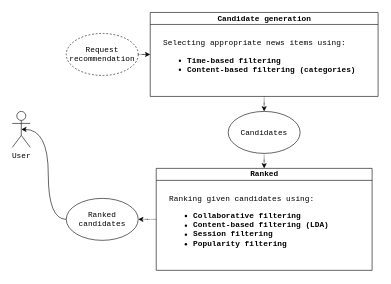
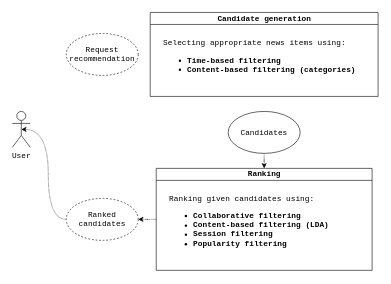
  <mxCell id="0" />
  <mxCell id="1" parent="0" />
- <mxCell id="2" style="edgeStyle=orthogonalEdgeStyle;curved=1;orthogonalLoop=1;jettySize=auto;html=1;entryX=0;entryY=0.5;entryDx=0;entryDy=0;dashed=0;dashPattern=1 1;fontFamily=Courier New;fontSize=13;startArrow=classic;startFill=1;endArrow=none;endFill=0;exitX=0.5;exitY=0.5;exitDx=0;exitDy=0;exitPerimeter=0;" parent="1" source="3" target="9" edge="1"><mxGeometry relative="1" as="geometry" /></mxCell>
+ <mxCell id="2" style="edgeStyle=orthogonalEdgeStyle;curved=1;orthogonalLoop=1;jettySize=auto;html=1;entryX=0;entryY=0.5;entryDx=0;entryDy=0;dashed=1;dashPattern=1 1;fontFamily=Courier New;fontSize=13;startArrow=classic;startFill=1;endArrow=none;endFill=0;exitX=0.5;exitY=0.5;exitDx=0;exitDy=0;exitPerimeter=0;" parent="1" source="3" target="9" edge="1"><mxGeometry relative="1" as="geometry" /></mxCell>
  <mxCell id="3" value="User&lt;br style=&quot;font-size: 13px;&quot;&gt;" style="shape=umlActor;verticalLabelPosition=bottom;verticalAlign=top;html=1;outlineConnect=0;fontFamily=Courier New;fontSize=13;" parent="1" vertex="1"><mxGeometry x="20" y="185" width="30" height="60" as="geometry" /></mxCell>
- <mxCell id="4" style="edgeStyle=orthogonalEdgeStyle;curved=1;orthogonalLoop=1;jettySize=auto;html=1;dashed=1;dashPattern=1 1;fontFamily=Courier New;fontSize=13;" parent="1" source="5" target="14" edge="1"><mxGeometry relative="1" as="geometry" /></mxCell>
  <mxCell id="5" value="Candidate generation" style="swimlane;html=1;startSize=20;horizontal=1;childLayout=flowLayout;flowOrientation=north;resizable=0;interRankCellSpacing=50;containerType=tree;fontFamily=Courier New;fontSize=13;" parent="1" vertex="1"><mxGeometry x="250" y="20" width="380" height="140" as="geometry" /></mxCell>
  <mxCell id="6" value="Selecting appropriate news items using:&lt;br style=&quot;font-size: 13px&quot;&gt;&lt;ul style=&quot;font-size: 13px&quot;&gt;&lt;li style=&quot;font-size: 13px&quot;&gt;&lt;b style=&quot;font-size: 13px&quot;&gt;Time-based filtering&lt;/b&gt;&lt;/li&gt;&lt;li style=&quot;font-size: 13px&quot;&gt;&lt;b style=&quot;font-size: 13px&quot;&gt;Content-based filtering (categories)&lt;/b&gt;&lt;/li&gt;&lt;/ul&gt;" style="text;html=1;align=left;verticalAlign=middle;resizable=0;points=[];autosize=1;fontFamily=Courier New;fontSize=13;" parent="5" vertex="1"><mxGeometry x="20" y="40" width="340" height="80" as="geometry" /></mxCell>
- <mxCell id="7" style="edgeStyle=orthogonalEdgeStyle;orthogonalLoop=1;jettySize=auto;html=1;dashed=1;dashPattern=1 1;curved=1;fontFamily=Courier New;fontSize=13;" parent="1" source="8" target="5" edge="1"><mxGeometry relative="1" as="geometry" /></mxCell>
  <mxCell id="8" value="Request recommendation" style="ellipse;whiteSpace=wrap;html=1;fontFamily=Courier New;fontSize=13;dashed=1;" parent="1" vertex="1"><mxGeometry x="110" y="55" width="120" height="70" as="geometry" /></mxCell>
- <mxCell id="9" value="Ranked candidates" style="ellipse;whiteSpace=wrap;html=1;fontFamily=Courier New;fontSize=13;" parent="1" vertex="1"><mxGeometry x="110" y="330" width="120" height="70" as="geometry" /></mxCell>
+ <mxCell id="9" value="Ranked candidates" style="ellipse;whiteSpace=wrap;html=1;fontFamily=Courier New;fontSize=13;dashed=1;" parent="1" vertex="1"><mxGeometry x="110" y="330" width="120" height="70" as="geometry" /></mxCell>
  <mxCell id="10" style="edgeStyle=orthogonalEdgeStyle;curved=1;orthogonalLoop=1;jettySize=auto;html=1;dashed=1;dashPattern=1 1;fontFamily=Courier New;fontSize=13;" parent="1" source="11" target="9" edge="1"><mxGeometry relative="1" as="geometry" /></mxCell>
- <mxCell id="11" value="Ranked" style="swimlane;html=1;startSize=20;horizontal=1;childLayout=flowLayout;flowOrientation=north;resizable=0;interRankCellSpacing=50;containerType=tree;fontFamily=Courier New;fontSize=13;" parent="1" vertex="1"><mxGeometry x="259.996" y="280.002" width="360" height="170" as="geometry" /></mxCell>
+ <mxCell id="11" value="Ranking" style="swimlane;html=1;startSize=20;horizontal=1;childLayout=flowLayout;flowOrientation=north;resizable=0;interRankCellSpacing=50;containerType=tree;fontFamily=Courier New;fontSize=13;" parent="1" vertex="1"><mxGeometry x="259.996" y="280.002" width="360" height="170" as="geometry" /></mxCell>
  <mxCell id="12" value="Ranking given candidates using:&amp;nbsp; &amp;nbsp; &amp;nbsp; &amp;nbsp;&amp;nbsp;&lt;br style=&quot;font-size: 13px&quot;&gt;&lt;ul style=&quot;font-size: 13px&quot;&gt;&lt;li style=&quot;font-size: 13px&quot;&gt;&lt;b style=&quot;font-size: 13px&quot;&gt;Collaborative filtering&lt;/b&gt;&lt;/li&gt;&lt;li style=&quot;font-size: 13px&quot;&gt;&lt;b style=&quot;font-size: 13px&quot;&gt;Content-based filtering (LDA)&lt;/b&gt;&lt;/li&gt;&lt;li style=&quot;font-size: 13px&quot;&gt;&lt;b style=&quot;font-size: 13px&quot;&gt;Session filtering&lt;/b&gt;&lt;/li&gt;&lt;li style=&quot;font-size: 13px&quot;&gt;&lt;b style=&quot;font-size: 13px&quot;&gt;Popularity filtering&lt;/b&gt;&lt;/li&gt;&lt;/ul&gt;" style="text;html=1;align=left;verticalAlign=middle;resizable=0;points=[];autosize=1;fontFamily=Courier New;fontSize=13;" parent="11" vertex="1"><mxGeometry x="20" y="40" width="320" height="110" as="geometry" /></mxCell>
  <mxCell id="13" style="edgeStyle=orthogonalEdgeStyle;curved=1;orthogonalLoop=1;jettySize=auto;html=1;dashed=1;dashPattern=1 1;fontFamily=Courier New;fontSize=13;" parent="1" source="14" target="11" edge="1"><mxGeometry relative="1" as="geometry" /></mxCell>
  <mxCell id="14" value="Candidates" style="ellipse;whiteSpace=wrap;html=1;fontFamily=Courier New;fontSize=13;" parent="1" vertex="1"><mxGeometry x="380" y="185" width="120" height="70" as="geometry" /></mxCell>
